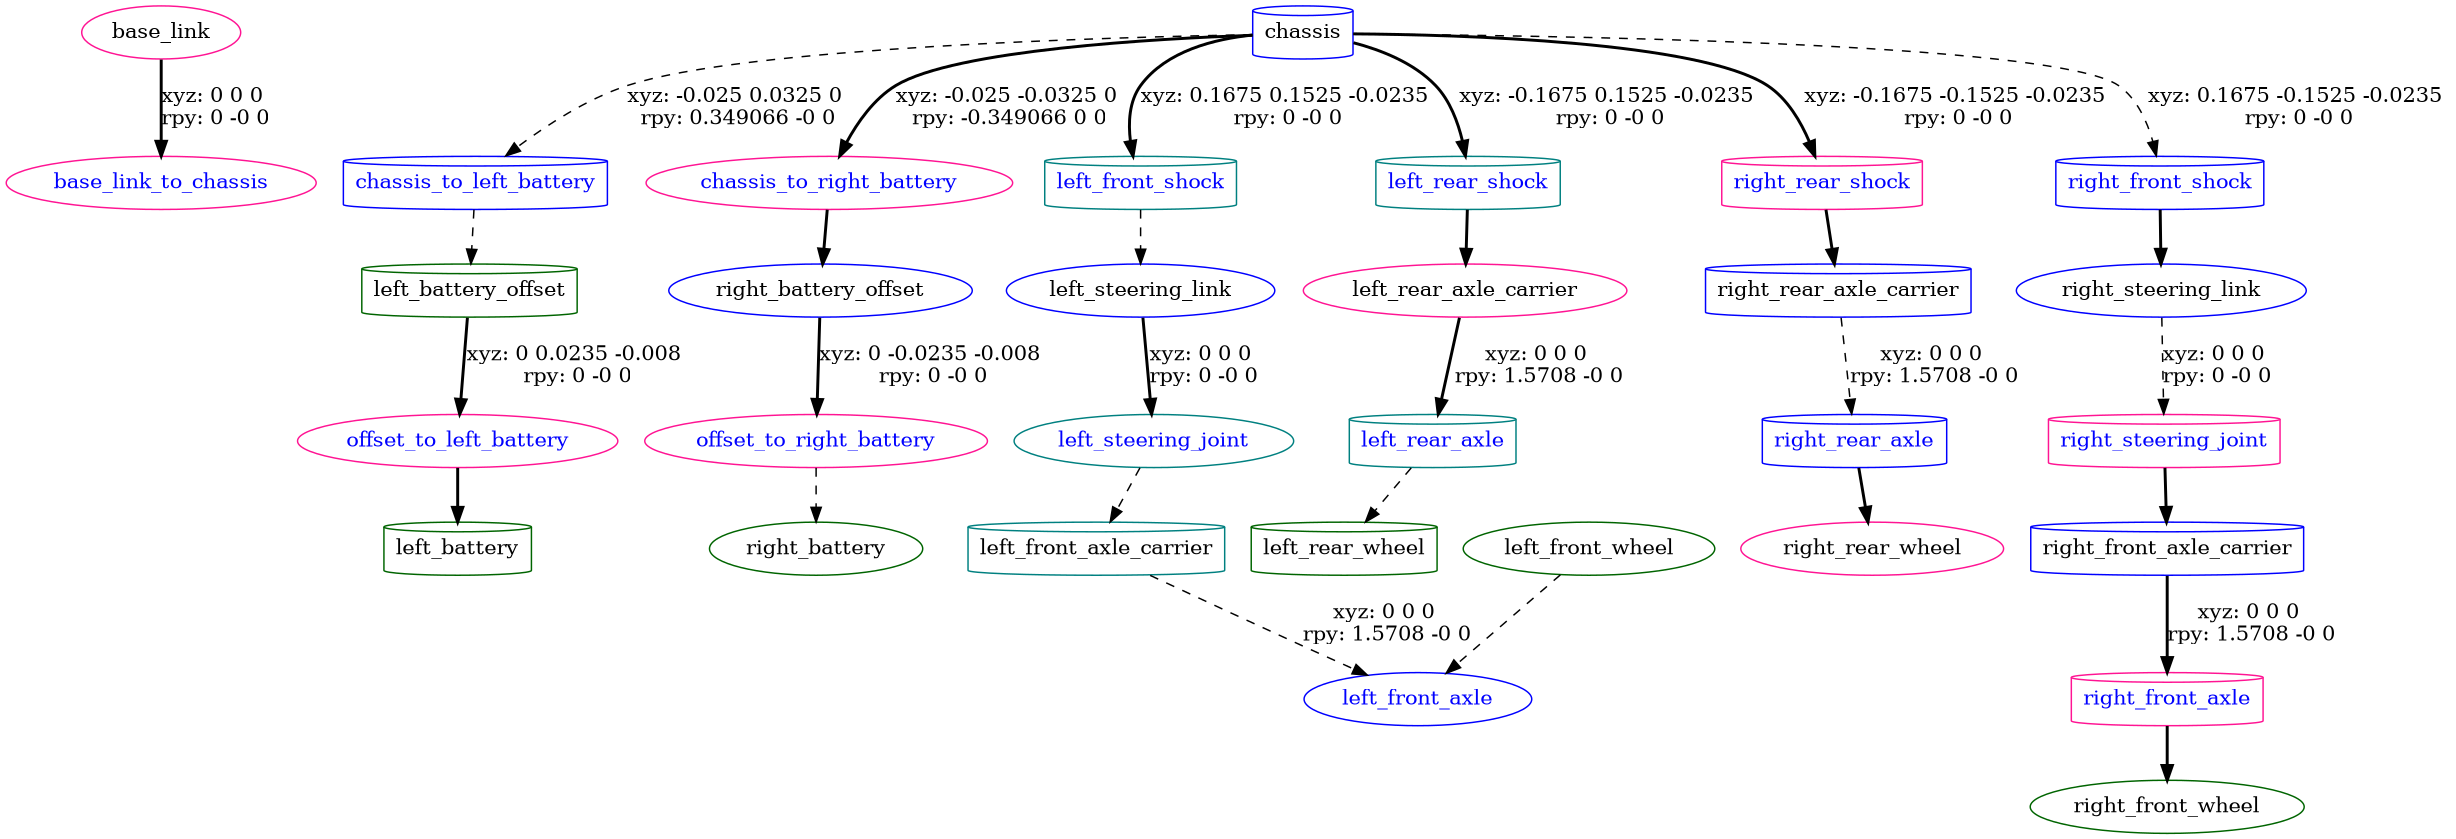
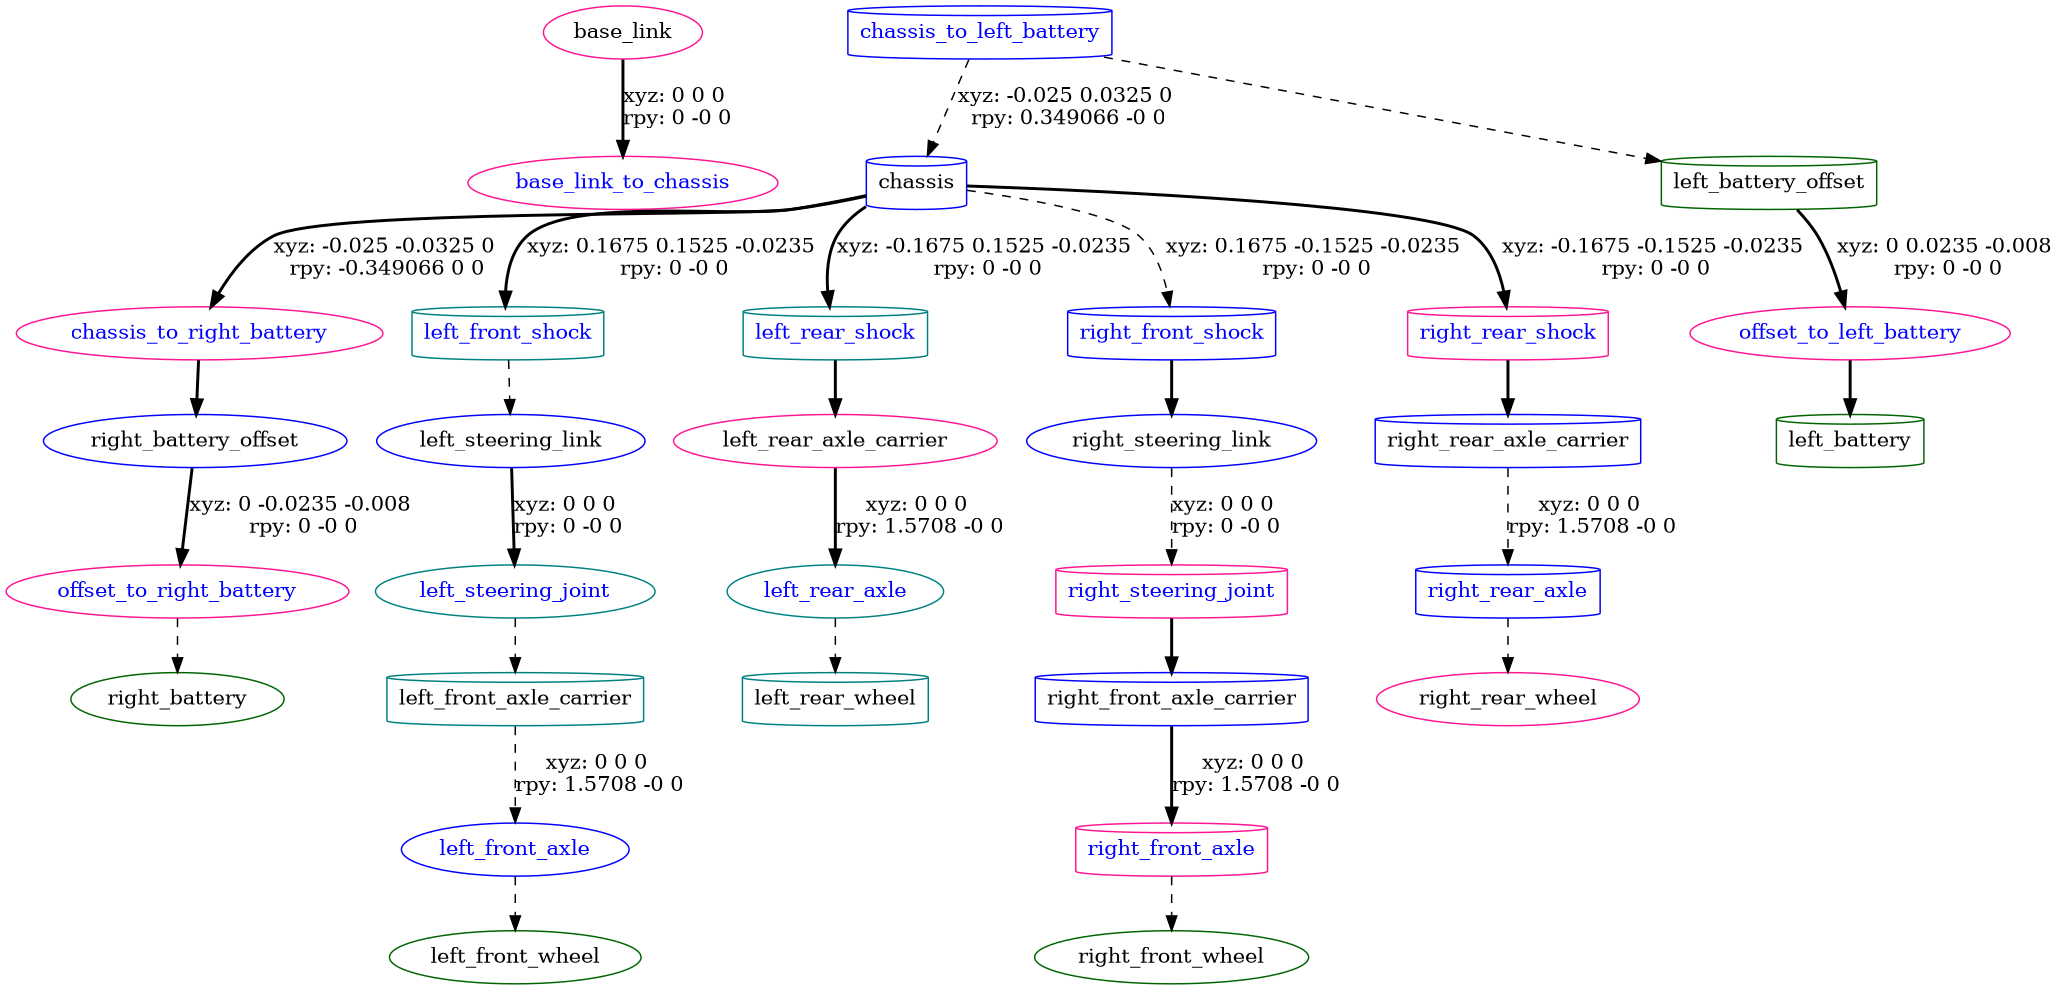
  digraph {
    fontname="DejaVu Serif"
    node [color=deeppink fontname="DejaVu Serif" shape=ellipse]
    edge [fontname="DejaVu Serif" style=bold]
    n1 [label=base_link]
    base_link_to_chassis [fontcolor=blue]
    n3 [color=blue label=chassis shape=cylinder]
    chassis_to_left_battery [color=blue fontcolor=blue shape=cylinder]
    chassis_to_right_battery [fontcolor=blue]
    left_front_shock [color=teal fontcolor=blue shape=cylinder]
    left_rear_shock [color=teal fontcolor=blue shape=cylinder]
    right_front_shock [color=blue fontcolor=blue shape=cylinder]
    right_rear_shock [fontcolor=blue shape=cylinder]
    n10 [color=darkgreen label=left_battery_offset shape=cylinder]
    n11 [color=blue label=right_battery_offset]
    n12 [color=blue label=left_steering_link]
    n13 [label=left_rear_axle_carrier]
    n14 [color=blue label=right_steering_link]
    n15 [color=blue label=right_rear_axle_carrier shape=cylinder]
    offset_to_left_battery [fontcolor=blue]
    n17 [color=darkgreen label=left_battery shape=cylinder]
    offset_to_right_battery [fontcolor=blue]
    n19 [color=darkgreen label=right_battery]
    left_steering_joint [color=teal fontcolor=blue]
    n21 [color=teal label=left_front_axle_carrier shape=cylinder]
    left_front_axle [color=blue fontcolor=blue]
    n23 [color=darkgreen label=left_front_wheel]
-   left_rear_axle [color=teal fontcolor=blue shape=cylinder]
-   n25 [color=darkgreen label=left_rear_wheel shape=cylinder]
+   left_rear_axle [color=teal fontcolor=blue]
+   n25 [color=teal label=left_rear_wheel shape=cylinder]
    right_steering_joint [fontcolor=blue shape=cylinder]
    n27 [color=blue label=right_front_axle_carrier shape=cylinder]
    right_front_axle [fontcolor=blue shape=cylinder]
    n29 [color=darkgreen label=right_front_wheel]
    right_rear_axle [color=blue fontcolor=blue shape=cylinder]
    n31 [label=right_rear_wheel]
    n1 -> base_link_to_chassis [label="xyz: 0 0 0 \nrpy: 0 -0 0"]
-   n3 -> chassis_to_left_battery [label="xyz: -0.025 0.0325 0 \nrpy: 0.349066 -0 0" style=dashed]
+   chassis_to_left_battery -> n3 [label="xyz: -0.025 0.0325 0 \nrpy: 0.349066 -0 0" style=dashed]
    n3 -> chassis_to_right_battery [label="xyz: -0.025 -0.0325 0 \nrpy: -0.349066 0 0"]
    n3 -> left_front_shock [label="xyz: 0.1675 0.1525 -0.0235 \nrpy: 0 -0 0"]
    n3 -> left_rear_shock [label="xyz: -0.1675 0.1525 -0.0235 \nrpy: 0 -0 0"]
    n3 -> right_front_shock [label="xyz: 0.1675 -0.1525 -0.0235 \nrpy: 0 -0 0" style=dashed]
    n3 -> right_rear_shock [label="xyz: -0.1675 -0.1525 -0.0235 \nrpy: 0 -0 0"]
    chassis_to_left_battery -> n10 [style=dashed]
    chassis_to_right_battery -> n11
    left_front_shock -> n12 [style=dashed]
    left_rear_shock -> n13
    right_front_shock -> n14
    right_rear_shock -> n15
    n10 -> offset_to_left_battery [label="xyz: 0 0.0235 -0.008 \nrpy: 0 -0 0"]
    n11 -> offset_to_right_battery [label="xyz: 0 -0.0235 -0.008 \nrpy: 0 -0 0"]
    n12 -> left_steering_joint [label="xyz: 0 0 0 \nrpy: 0 -0 0"]
    n13 -> left_rear_axle [label="xyz: 0 0 0 \nrpy: 1.5708 -0 0"]
    n14 -> right_steering_joint [label="xyz: 0 0 0 \nrpy: 0 -0 0" style=dashed]
    n15 -> right_rear_axle [label="xyz: 0 0 0 \nrpy: 1.5708 -0 0" style=dashed]
    offset_to_left_battery -> n17
    offset_to_right_battery -> n19 [style=dashed]
    left_steering_joint -> n21 [style=dashed]
    n21 -> left_front_axle [label="xyz: 0 0 0 \nrpy: 1.5708 -0 0" style=dashed]
-   n23 -> left_front_axle [style=dashed]
+   left_front_axle -> n23 [style=dashed]
    left_rear_axle -> n25 [style=dashed]
    right_steering_joint -> n27
    n27 -> right_front_axle [label="xyz: 0 0 0 \nrpy: 1.5708 -0 0"]
-   right_front_axle -> n29
-   right_rear_axle -> n31
+   right_front_axle -> n29 [style=dashed]
+   right_rear_axle -> n31 [style=dashed]
  }
